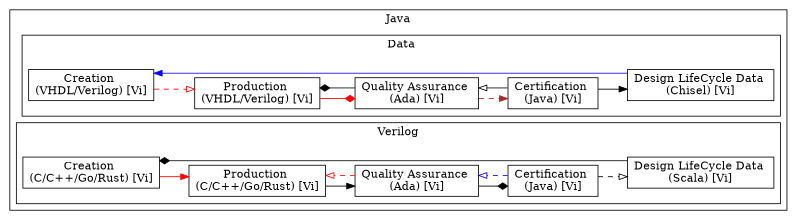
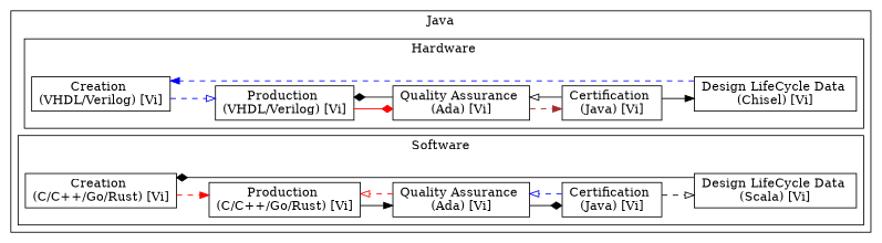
  digraph {
    rankdir=LR
    splines=ortho
    node [shape=record]
    edge [arrowhead=onormal color=black style=solid]
    n1 [label="Creation \n(VHDL/Verilog) [Vi]"]
    n2 [label="Production \n(VHDL/Verilog) [Vi]"]
    n3 [label="Quality Assurance \n(Ada) [Vi]"]
    n4 [label="Certification \n(Java) [Vi]"]
    n5 [label="Design LifeCycle Data \n(Chisel) [Vi]"]
    n6 [label="Creation \n(C/C++/Go/Rust) [Vi]"]
    n7 [label="Production \n(C/C++/Go/Rust) [Vi]"]
    n8 [label="Quality Assurance \n(Ada) [Vi]"]
    n9 [label="Certification \n(Java) [Vi]"]
    n10 [label="Design LifeCycle Data \n(Scala) [Vi]"]
    subgraph cluster_1 {
      label=Java
      subgraph cluster_2 {
-       label=Data
+       label=Hardware
        n1
        n2
        n3
        n4
        n5
      }
      subgraph cluster_3 {
-       label=Verilog
+       label=Software
        n6
        n7
        n8
        n9
        n10
      }
    }
-   n1 -> n2 [color=red style=dashed]
+   n1 -> n2 [color=blue style=dashed]
    n2 -> n3 [arrowhead=diamond color=red]
    n3 -> n2 [arrowhead=diamond]
    n3 -> n4 [arrowhead=normal color=brown style=dashed]
    n4 -> n3
    n4 -> n5 [arrowhead=normal]
-   n5 -> n1 [arrowhead=normal color=blue]
-   n6 -> n7 [arrowhead=normal color=red]
+   n5 -> n1 [arrowhead=normal color=blue style=dashed]
+   n6 -> n7 [arrowhead=normal color=red style=dashed]
    n7 -> n8 [arrowhead=normal]
    n8 -> n7 [color=red style=dashed]
    n8 -> n9 [arrowhead=diamond]
    n9 -> n8 [color=blue style=dashed]
    n9 -> n10 [style=dashed]
    n10 -> n6 [arrowhead=diamond]
  }
